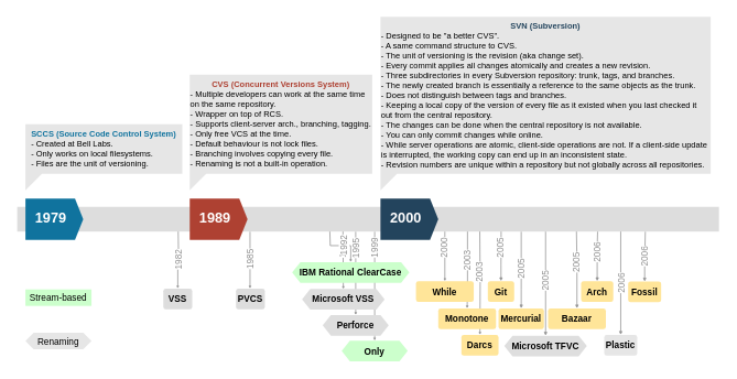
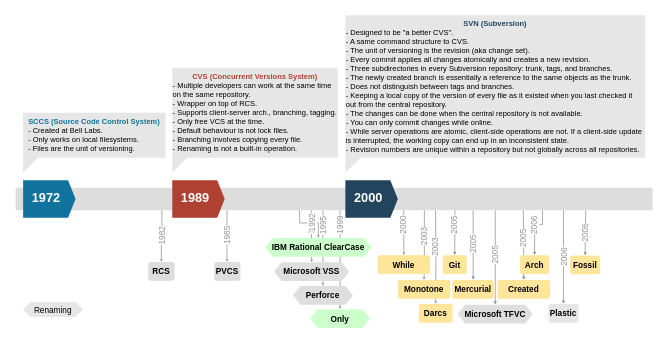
  <mxCell id="0" />
  <mxCell id="1" parent="0" />
  <mxCell id="2" value="&lt;font color=&quot;#919191&quot;&gt;1985&lt;/font&gt;" style="edgeStyle=orthogonalEdgeStyle;rounded=0;orthogonalLoop=1;jettySize=auto;html=1;fontColor=#000000;endArrow=none;endFill=0;startArrow=block;startFill=1;endSize=2;startSize=1;horizontal=0;strokeColor=#919191;" parent="1" source="3" edge="1"><mxGeometry relative="1" as="geometry"><mxPoint x="302" y="280" as="targetPoint" /></mxGeometry></mxCell>
  <mxCell id="3" value="&lt;font style=&quot;font-size: 11px;&quot;&gt;&lt;font style=&quot;font-size: 11px;&quot;&gt;&lt;b style=&quot;font-size: 11px;&quot;&gt;PVCS&lt;/b&gt;&lt;/font&gt;&lt;br style=&quot;font-size: 11px;&quot;&gt;&lt;/font&gt;" style="rounded=1;strokeColor=none;fillColor=#DDDDDD;align=center;arcSize=12;verticalAlign=top;whiteSpace=wrap;html=1;fontSize=11;fontColor=#000000;" parent="1" vertex="1"><mxGeometry x="285" y="349" width="35" height="25" as="geometry" /></mxCell>
  <mxCell id="4" value="1995" style="edgeStyle=orthogonalEdgeStyle;rounded=0;orthogonalLoop=1;jettySize=auto;html=1;fontColor=#919191;endArrow=none;endFill=0;exitX=0.5;exitY=0;exitDx=0;exitDy=0;startArrow=block;startFill=1;startSize=1;horizontal=0;strokeColor=#919191;" parent="1" source="25" edge="1"><mxGeometry x="0.604" relative="1" as="geometry"><mxPoint x="429" y="430" as="sourcePoint" /><mxPoint x="430" y="280" as="targetPoint" /><mxPoint as="offset" /></mxGeometry></mxCell>
  <mxCell id="5" value="2000" style="edgeStyle=orthogonalEdgeStyle;rounded=0;orthogonalLoop=1;jettySize=auto;html=1;fontColor=#919191;endArrow=block;endFill=1;entryX=0.5;entryY=0;entryDx=0;entryDy=0;endSize=1;horizontal=0;strokeColor=#919191;" parent="1" target="12" edge="1"><mxGeometry x="-0.311" relative="1" as="geometry"><mxPoint x="538" y="279" as="sourcePoint" /><mxPoint x="559" y="249.96" as="targetPoint" /><Array as="points"><mxPoint x="538" y="280" /><mxPoint x="538" y="280" /></Array><mxPoint as="offset" /></mxGeometry></mxCell>
  <mxCell id="6" value="1999" style="edgeStyle=orthogonalEdgeStyle;rounded=0;orthogonalLoop=1;jettySize=auto;html=1;fontColor=#919191;endArrow=block;endFill=1;entryX=0.5;entryY=0;entryDx=0;entryDy=0;endSize=1;horizontal=0;startArrow=none;strokeColor=#919191;" parent="1" target="13" edge="1"><mxGeometry x="-0.697" relative="1" as="geometry"><mxPoint x="453" y="280" as="sourcePoint" /><mxPoint x="561" y="239" as="targetPoint" /><Array as="points"><mxPoint x="453" y="280" /></Array><mxPoint as="offset" /></mxGeometry></mxCell>
  <mxCell id="7" value="2005" style="edgeStyle=orthogonalEdgeStyle;rounded=0;orthogonalLoop=1;jettySize=auto;html=1;fontColor=#919191;endArrow=none;endFill=0;exitX=0.5;exitY=0;exitDx=0;exitDy=0;startArrow=block;startFill=1;endSize=2;startSize=2;horizontal=0;strokeColor=#919191;" parent="1" source="24" edge="1"><mxGeometry relative="1" as="geometry"><mxPoint x="740" y="390.06" as="sourcePoint" /><mxPoint x="660" y="274" as="targetPoint" /><Array as="points"><mxPoint x="660" y="280" /><mxPoint x="660" y="280" /></Array></mxGeometry></mxCell>
  <mxCell id="8" value="2005" style="edgeStyle=orthogonalEdgeStyle;rounded=0;orthogonalLoop=1;jettySize=auto;html=1;fontColor=#919191;endArrow=none;endFill=0;exitX=0.5;exitY=0;exitDx=0;exitDy=0;startArrow=block;startFill=1;endSize=2;startSize=2;horizontal=0;strokeColor=#919191;" parent="1" source="23" target="39" edge="1"><mxGeometry relative="1" as="geometry"><mxPoint x="641" y="417" as="sourcePoint" /><mxPoint x="631" y="281" as="targetPoint" /><Array as="points"><mxPoint x="630" y="350" /><mxPoint x="631" y="350" /></Array></mxGeometry></mxCell>
  <mxCell id="9" value="2003" style="edgeStyle=orthogonalEdgeStyle;rounded=0;orthogonalLoop=1;jettySize=auto;html=1;fontColor=#919191;endArrow=block;endFill=1;exitX=0.596;exitY=1.032;exitDx=0;exitDy=0;entryX=0.5;entryY=0;entryDx=0;entryDy=0;endSize=1;horizontal=0;exitPerimeter=0;strokeColor=#919191;" parent="1" target="11" edge="1"><mxGeometry x="-0.217" relative="1" as="geometry"><mxPoint x="565.4" y="277.96" as="sourcePoint" /><mxPoint x="588" y="198.96" as="targetPoint" /><Array as="points"><mxPoint x="565" y="347" /><mxPoint x="565" y="347" /></Array><mxPoint as="offset" /></mxGeometry></mxCell>
  <mxCell id="10" value="2003" style="edgeStyle=orthogonalEdgeStyle;rounded=0;orthogonalLoop=1;jettySize=auto;html=1;fontColor=#919191;endArrow=block;endFill=1;exitX=0.617;exitY=1.032;exitDx=0;exitDy=0;exitPerimeter=0;endSize=1;horizontal=0;entryX=0.5;entryY=0;entryDx=0;entryDy=0;strokeColor=#919191;" parent="1" target="33" edge="1"><mxGeometry x="-0.198" relative="1" as="geometry"><mxPoint x="580.3" y="278.96" as="sourcePoint" /><mxPoint x="590" y="408" as="targetPoint" /><Array as="points" /><mxPoint as="offset" /></mxGeometry></mxCell>
  <mxCell id="11" value="&lt;font style=&quot;font-size: 11px;&quot;&gt;&lt;font style=&quot;font-size: 11px;&quot;&gt;&lt;b style=&quot;font-size: 11px;&quot;&gt;Monotone&lt;/b&gt;&lt;/font&gt;&lt;br style=&quot;font-size: 11px;&quot;&gt;&lt;/font&gt;" style="rounded=1;strokeColor=none;fillColor=#FFE599;align=center;arcSize=12;verticalAlign=top;whiteSpace=wrap;html=1;fontSize=11;fontColor=#000000;" parent="1" vertex="1"><mxGeometry x="530" y="373" width="70" height="25" as="geometry" /></mxCell>
  <mxCell id="12" value="&lt;font style=&quot;font-size: 11px;&quot;&gt;&lt;font style=&quot;font-size: 11px;&quot;&gt;&lt;b style=&quot;font-size: 11px;&quot;&gt;While&lt;/b&gt;&lt;/font&gt;&lt;br style=&quot;font-size: 11px;&quot;&gt;&lt;/font&gt;" style="rounded=1;strokeColor=none;fillColor=#FFE599;align=center;arcSize=12;verticalAlign=top;whiteSpace=wrap;html=1;fontSize=11;fontColor=#000000;gradientColor=none;" parent="1" vertex="1"><mxGeometry x="503" y="340" width="70" height="25" as="geometry" /></mxCell>
  <mxCell id="13" value="&lt;b style=&quot;color: rgb(0, 0, 0); font-family: helvetica; font-size: 11px; font-style: normal; letter-spacing: normal; text-align: center; text-indent: 0px; text-transform: none; word-spacing: 0px;&quot;&gt;Only&lt;/b&gt;" style="shape=hexagon;perimeter=hexagonPerimeter2;whiteSpace=wrap;html=1;fixedSize=1;strokeColor=none;fillColor=#CCFFCC;size=10;fontSize=11;" parent="1" vertex="1"><mxGeometry x="413" y="412" width="80" height="25" as="geometry" /></mxCell>
  <mxCell id="14" value="2006" style="edgeStyle=orthogonalEdgeStyle;rounded=0;orthogonalLoop=1;jettySize=auto;html=1;fontColor=#919191;endArrow=none;endFill=0;exitX=0.5;exitY=0;exitDx=0;exitDy=0;entryX=0.8;entryY=1.053;entryDx=0;entryDy=0;entryPerimeter=0;startArrow=block;startFill=1;endSize=2;startSize=2;horizontal=0;strokeColor=#919191;" parent="1" source="17" edge="1"><mxGeometry relative="1" as="geometry"><mxPoint x="780" y="426.06" as="sourcePoint" /><mxPoint x="751" y="279.59" as="targetPoint" /><Array as="points" /></mxGeometry></mxCell>
  <mxCell id="15" value="2006" style="edgeStyle=orthogonalEdgeStyle;rounded=0;orthogonalLoop=1;jettySize=auto;html=1;fontColor=#919191;endArrow=none;endFill=0;exitX=0.5;exitY=0;exitDx=0;exitDy=0;entryX=0.862;entryY=1.052;entryDx=0;entryDy=0;entryPerimeter=0;startArrow=block;startFill=1;endSize=2;startSize=2;horizontal=0;strokeColor=#919191;" parent="1" source="18" edge="1"><mxGeometry relative="1" as="geometry"><mxPoint x="763" y="456.5" as="sourcePoint" /><mxPoint x="780.8" y="280" as="targetPoint" /><Array as="points"><mxPoint x="780" y="318.44" /><mxPoint x="781" y="318.44" /></Array></mxGeometry></mxCell>
- <mxCell id="16" value="&lt;font style=&quot;font-size: 11px;&quot;&gt;&lt;font style=&quot;font-size: 11px;&quot;&gt;&lt;b style=&quot;font-size: 11px;&quot;&gt;Bazaar&lt;/b&gt;&lt;/font&gt;&lt;br style=&quot;font-size: 11px;&quot;&gt;&lt;/font&gt;" style="rounded=1;strokeColor=none;fillColor=#FFE599;align=center;arcSize=12;verticalAlign=top;whiteSpace=wrap;html=1;fontSize=11;fontColor=#000000;" parent="1" vertex="1"><mxGeometry x="663" y="373" width="70" height="25" as="geometry" /></mxCell>
+ <mxCell id="16" value="&lt;font style=&quot;font-size: 11px;&quot;&gt;&lt;font style=&quot;font-size: 11px;&quot;&gt;&lt;b style=&quot;font-size: 11px;&quot;&gt;Created&lt;/b&gt;&lt;/font&gt;&lt;br style=&quot;font-size: 11px;&quot;&gt;&lt;/font&gt;" style="rounded=1;strokeColor=none;fillColor=#FFE599;align=center;arcSize=12;verticalAlign=top;whiteSpace=wrap;html=1;fontSize=11;fontColor=#000000;" parent="1" vertex="1"><mxGeometry x="663" y="373" width="70" height="25" as="geometry" /></mxCell>
  <mxCell id="17" value="&lt;font style=&quot;font-size: 11px;&quot;&gt;&lt;font style=&quot;font-size: 11px;&quot;&gt;&lt;b style=&quot;font-size: 11px;&quot;&gt;Plastic&lt;/b&gt;&lt;/font&gt;&lt;br style=&quot;font-size: 11px;&quot;&gt;&lt;/font&gt;" style="rounded=1;strokeColor=none;fillColor=#e6e6e6;align=center;arcSize=12;verticalAlign=top;whiteSpace=wrap;html=1;fontSize=11;fontColor=#000000;" parent="1" vertex="1"><mxGeometry x="731" y="405" width="40" height="25" as="geometry" /></mxCell>
  <mxCell id="18" value="&lt;font style=&quot;font-size: 11px;&quot;&gt;&lt;font style=&quot;font-size: 11px;&quot;&gt;&lt;b style=&quot;font-size: 11px;&quot;&gt;Fossil&lt;/b&gt;&lt;/font&gt;&lt;br style=&quot;font-size: 11px;&quot;&gt;&lt;/font&gt;" style="rounded=1;strokeColor=none;fillColor=#FFE599;align=center;arcSize=12;verticalAlign=top;whiteSpace=wrap;html=1;fontSize=11;fontColor=#000000;" parent="1" vertex="1"><mxGeometry x="760" y="340.44" width="40" height="25" as="geometry" /></mxCell>
  <mxCell id="19" value="&lt;font color=&quot;#919191&quot;&gt;1982&lt;/font&gt;" style="edgeStyle=orthogonalEdgeStyle;rounded=0;orthogonalLoop=1;jettySize=auto;html=1;fontColor=#000000;endArrow=none;endFill=0;startArrow=block;startFill=1;endSize=2;startSize=1;horizontal=0;strokeColor=#919191;exitX=0.5;exitY=0;exitDx=0;exitDy=0;" parent="1" source="20" edge="1"><mxGeometry relative="1" as="geometry"><mxPoint x="215" y="278.25" as="targetPoint" /><mxPoint x="215" y="349" as="sourcePoint" /></mxGeometry></mxCell>
- <mxCell id="20" value="&lt;font style=&quot;font-size: 11px;&quot;&gt;&lt;font style=&quot;font-size: 11px;&quot;&gt;&lt;b style=&quot;font-size: 11px;&quot;&gt;VSS&lt;/b&gt;&lt;/font&gt;&lt;br style=&quot;font-size: 11px;&quot;&gt;&lt;/font&gt;" style="rounded=1;strokeColor=none;fillColor=#DDDDDD;align=center;arcSize=12;verticalAlign=top;whiteSpace=wrap;html=1;fontSize=11;fontColor=#000000;" parent="1" vertex="1"><mxGeometry x="197" y="349" width="35" height="25" as="geometry" /></mxCell>
+ <mxCell id="20" value="&lt;font style=&quot;font-size: 11px;&quot;&gt;&lt;font style=&quot;font-size: 11px;&quot;&gt;&lt;b style=&quot;font-size: 11px;&quot;&gt;RCS&lt;/b&gt;&lt;/font&gt;&lt;br style=&quot;font-size: 11px;&quot;&gt;&lt;/font&gt;" style="rounded=1;strokeColor=none;fillColor=#DDDDDD;align=center;arcSize=12;verticalAlign=top;whiteSpace=wrap;html=1;fontSize=11;fontColor=#000000;" parent="1" vertex="1"><mxGeometry x="197" y="349" width="35" height="25" as="geometry" /></mxCell>
  <mxCell id="21" value="2005" style="edgeStyle=orthogonalEdgeStyle;rounded=0;orthogonalLoop=1;jettySize=auto;html=1;fontColor=#919191;endArrow=none;endFill=0;exitX=0.5;exitY=0;exitDx=0;exitDy=0;startArrow=block;startFill=1;endSize=2;startSize=2;horizontal=0;entryX=0.918;entryY=0.996;entryDx=0;entryDy=0;entryPerimeter=0;strokeColor=#919191;" parent="1" source="16" edge="1"><mxGeometry relative="1" as="geometry"><mxPoint x="699" y="410.56" as="sourcePoint" /><mxPoint x="697.12" y="262.44" as="targetPoint" /><Array as="points" /></mxGeometry></mxCell>
  <mxCell id="22" value="&lt;b style=&quot;color: rgb(0, 0, 0); font-family: helvetica; font-size: 11px; font-style: normal; letter-spacing: normal; text-align: center; text-indent: 0px; text-transform: none; word-spacing: 0px;&quot;&gt;Microsoft VSS&lt;/b&gt;" style="shape=hexagon;perimeter=hexagonPerimeter2;whiteSpace=wrap;html=1;fixedSize=1;strokeColor=none;fillColor=#DEDEDE;size=10;fontSize=11;" parent="1" vertex="1"><mxGeometry x="365" y="349.5" width="100" height="25" as="geometry" /></mxCell>
  <mxCell id="23" value="&lt;font style=&quot;font-size: 11px;&quot;&gt;&lt;font style=&quot;font-size: 11px;&quot;&gt;&lt;b style=&quot;font-size: 11px;&quot;&gt;Mercurial&lt;/b&gt;&lt;/font&gt;&lt;br style=&quot;font-size: 11px;&quot;&gt;&lt;/font&gt;" style="rounded=1;strokeColor=none;fillColor=#FFE599;align=center;arcSize=12;verticalAlign=top;whiteSpace=wrap;html=1;fontSize=11;fontColor=#000000;" parent="1" vertex="1"><mxGeometry x="603" y="373" width="55" height="25" as="geometry" /></mxCell>
  <mxCell id="24" value="&lt;font face=&quot;helvetica&quot;&gt;&lt;b&gt;Microsoft TFVC&lt;/b&gt;&lt;/font&gt;" style="shape=hexagon;perimeter=hexagonPerimeter2;whiteSpace=wrap;html=1;fixedSize=1;strokeColor=none;fillColor=#DEDEDE;size=10;fontSize=11;" parent="1" vertex="1"><mxGeometry x="610" y="406" width="100" height="25" as="geometry" /></mxCell>
  <mxCell id="25" value="&lt;b style=&quot;color: rgb(0, 0, 0); font-family: helvetica; font-size: 11px; font-style: normal; letter-spacing: normal; text-align: center; text-indent: 0px; text-transform: none; word-spacing: 0px;&quot;&gt;Perforce&lt;/b&gt;" style="shape=hexagon;perimeter=hexagonPerimeter2;whiteSpace=wrap;html=1;fixedSize=1;strokeColor=none;fillColor=#DEDEDE;size=10;fontSize=11;" parent="1" vertex="1"><mxGeometry x="390" y="381" width="80" height="25" as="geometry" /></mxCell>
  <mxCell id="26" value="&lt;font style=&quot;font-size: 11px&quot;&gt;&lt;font style=&quot;font-size: 11px&quot;&gt;&lt;b style=&quot;font-size: 11px&quot;&gt;Git&lt;/b&gt;&lt;/font&gt;&lt;br style=&quot;font-size: 11px&quot;&gt;&lt;/font&gt;" style="rounded=1;strokeColor=none;fillColor=#FFE599;align=center;arcSize=12;verticalAlign=top;whiteSpace=wrap;html=1;fontSize=11;fontColor=#000000;" parent="1" vertex="1"><mxGeometry x="590" y="340" width="32" height="25" as="geometry" /></mxCell>
  <mxCell id="27" value="2005" style="edgeStyle=orthogonalEdgeStyle;rounded=0;orthogonalLoop=1;jettySize=auto;html=1;fontColor=#919191;endArrow=none;endFill=0;startArrow=block;startFill=1;endSize=2;startSize=2;horizontal=0;strokeColor=#919191;entryX=0.638;entryY=0.986;entryDx=0;entryDy=0;entryPerimeter=0;exitX=0.5;exitY=0;exitDx=0;exitDy=0;" parent="1" source="26" edge="1"><mxGeometry x="0.261" relative="1" as="geometry"><mxPoint x="700" y="290" as="sourcePoint" /><mxPoint x="606.2" y="276.58" as="targetPoint" /><Array as="points"><mxPoint x="606" y="320" /><mxPoint x="606" y="320" /></Array><mxPoint as="offset" /></mxGeometry></mxCell>
- <mxCell id="28" value="&lt;font style=&quot;font-size: 11px&quot;&gt;&lt;font style=&quot;font-size: 11px&quot;&gt;&lt;b style=&quot;font-size: 11px&quot;&gt;Arch&lt;/b&gt;&lt;/font&gt;&lt;br style=&quot;font-size: 11px&quot;&gt;&lt;/font&gt;" style="rounded=1;strokeColor=none;fillColor=#FFE599;align=center;arcSize=12;verticalAlign=top;whiteSpace=wrap;html=1;fontSize=11;fontColor=#000000;" parent="1" vertex="1"><mxGeometry x="703" y="340" width="39" height="25" as="geometry" /></mxCell>
+ <mxCell id="28" value="&lt;font style=&quot;font-size: 11px&quot;&gt;&lt;font style=&quot;font-size: 11px&quot;&gt;&lt;b style=&quot;font-size: 11px&quot;&gt;Arch&lt;/b&gt;&lt;/font&gt;&lt;br style=&quot;font-size: 11px&quot;&gt;&lt;/font&gt;" style="rounded=1;strokeColor=none;fillColor=#FFE599;align=center;arcSize=12;verticalAlign=top;whiteSpace=wrap;html=1;fontSize=11;fontColor=#000000;" parent="1" vertex="1"><mxGeometry x="693" y="340" width="39" height="25" as="geometry" /></mxCell>
  <mxCell id="29" value="2006" style="edgeStyle=orthogonalEdgeStyle;rounded=0;orthogonalLoop=1;jettySize=auto;html=1;fontColor=#919191;endArrow=none;endFill=0;exitX=0.5;exitY=0;exitDx=0;exitDy=0;startArrow=block;startFill=1;endSize=2;startSize=2;horizontal=0;strokeColor=#919191;" parent="1" source="28" edge="1"><mxGeometry relative="1" as="geometry"><mxPoint x="698.68" y="440.205" as="sourcePoint" /><mxPoint x="723" y="272" as="targetPoint" /><Array as="points"><mxPoint x="723" y="299" /><mxPoint x="723" y="299" /><mxPoint x="723" y="280" /></Array></mxGeometry></mxCell>
  <mxCell id="30" value="&lt;font style=&quot;font-size: 11px&quot;&gt;1994&lt;/font&gt;" style="endArrow=block;html=1;rounded=0;fontSize=10;fontColor=#919191;strokeColor=#919191;exitX=0.424;exitY=1.015;exitDx=0;exitDy=0;exitPerimeter=0;entryX=0.5;entryY=0;entryDx=0;entryDy=0;horizontal=0;endFill=1;startSize=3;endSize=1;" parent="1" target="22" edge="1"><mxGeometry x="-0.393" width="50" height="50" relative="1" as="geometry"><mxPoint x="414.6" y="278.45" as="sourcePoint" /><mxPoint x="463" y="308" as="targetPoint" /><mxPoint as="offset" /></mxGeometry></mxCell>
  <mxCell id="31" value="1992" style="edgeStyle=orthogonalEdgeStyle;rounded=0;orthogonalLoop=1;jettySize=auto;html=1;fontColor=#919191;endArrow=none;endFill=0;entryX=0.577;entryY=1.022;entryDx=0;entryDy=0;entryPerimeter=0;exitX=0.5;exitY=0;exitDx=0;exitDy=0;startArrow=block;startFill=1;startSize=1;horizontal=0;strokeColor=#919191;" parent="1" source="32" edge="1"><mxGeometry x="-0.089" relative="1" as="geometry"><mxPoint x="399" y="389" as="sourcePoint" /><mxPoint x="398.68" y="279.66" as="targetPoint" /><mxPoint as="offset" /></mxGeometry></mxCell>
  <mxCell id="32" value="&lt;b style=&quot;color: rgb(0, 0, 0); font-family: helvetica; font-size: 11px; font-style: normal; letter-spacing: normal; text-align: center; text-indent: 0px; text-transform: none; word-spacing: 0px;&quot;&gt;IBM Rational ClearCase&lt;/b&gt;" style="shape=hexagon;perimeter=hexagonPerimeter2;whiteSpace=wrap;html=1;fixedSize=1;strokeColor=none;fillColor=#CCFFCC;size=10;fontSize=11;gradientColor=none;" parent="1" vertex="1"><mxGeometry x="353" y="317" width="142" height="25" as="geometry" /></mxCell>
  <mxCell id="33" value="&lt;font style=&quot;font-size: 11px;&quot;&gt;&lt;font style=&quot;font-size: 11px;&quot;&gt;&lt;b style=&quot;font-size: 11px;&quot;&gt;Darcs&lt;/b&gt;&lt;/font&gt;&lt;br style=&quot;font-size: 11px;&quot;&gt;&lt;/font&gt;" style="rounded=1;strokeColor=none;fillColor=#FFE599;align=center;arcSize=12;verticalAlign=top;whiteSpace=wrap;html=1;fontSize=11;fontColor=#000000;" parent="1" vertex="1"><mxGeometry x="558" y="405" width="45" height="25" as="geometry" /></mxCell>
- <mxCell id="34" value="Stream-based" style="rounded=0;whiteSpace=wrap;html=1;fontSize=11;fontColor=#000000;fillColor=#CCFFCC;gradientColor=none;strokeColor=none;" parent="1" vertex="1"><mxGeometry x="30" y="350" width="80" height="20" as="geometry" /></mxCell>
  <mxCell id="35" value="Renaming" style="shape=hexagon;perimeter=hexagonPerimeter2;whiteSpace=wrap;html=1;fixedSize=1;fontSize=11;fontColor=#000000;fillColor=#E6E6E6;gradientColor=none;size=10;strokeColor=none;" parent="1" vertex="1"><mxGeometry x="30" y="402.5" width="80" height="20" as="geometry" /></mxCell>
  <mxCell id="36" value="&lt;font color=&quot;#10739E&quot; style=&quot;font-size: 10px&quot;&gt;&lt;b&gt;SCCS (Source Code Control System)&lt;/b&gt;&lt;/font&gt;&lt;br style=&quot;font-size: 10px&quot;&gt;&lt;div style=&quot;font-size: 10px ; text-align: left&quot;&gt;- Created at Bell Labs.&lt;/div&gt;&lt;span style=&quot;font-size: 10px&quot;&gt;&lt;div style=&quot;text-align: left&quot;&gt;- Only works on local filesystems.&lt;/div&gt;&lt;/span&gt;&lt;div style=&quot;font-size: 10px ; text-align: left&quot;&gt;- Files are the unit of versioning.&lt;/div&gt;" style="shape=callout;whiteSpace=wrap;html=1;perimeter=calloutPerimeter;fontSize=11;fontColor=#000000;fillColor=#E6E6E6;gradientColor=none;size=20;position=0;position2=0;strokeColor=none;" parent="1" vertex="1"><mxGeometry x="30" y="150" width="190" height="80" as="geometry" /></mxCell>
  <mxCell id="37" value="&lt;font color=&quot;#AE4132&quot; style=&quot;font-size: 10px&quot;&gt;&lt;b&gt;CVS (Concurrent Versions System)&lt;/b&gt;&lt;/font&gt;&lt;font style=&quot;font-size: 10px&quot;&gt;&lt;br&gt;&lt;div style=&quot;text-align: left&quot;&gt;- Multiple developers can work at the same time on the same repository.&lt;/div&gt;&lt;/font&gt;&lt;span style=&quot;font-size: 10px&quot;&gt;&lt;div style=&quot;text-align: left&quot;&gt;- Wrapper on top of RCS.&lt;/div&gt;&lt;/span&gt;&lt;span style=&quot;font-size: 10px&quot;&gt;&lt;div style=&quot;text-align: left&quot;&gt;- Supports client-server arch., branching, tagging.&lt;/div&gt;&lt;/span&gt;&lt;font style=&quot;font-size: 10px&quot;&gt;&lt;div style=&quot;text-align: left&quot;&gt;- Only free VCS at the time.&lt;/div&gt;&lt;div style=&quot;text-align: left&quot;&gt;- Default behaviour is not lock files.&lt;/div&gt;&lt;div style=&quot;text-align: left&quot;&gt;- Branching involves copying every file.&lt;/div&gt;&lt;div style=&quot;text-align: left&quot;&gt;- Renaming is not a built-in operation.&lt;/div&gt;&lt;/font&gt;" style="shape=callout;whiteSpace=wrap;html=1;perimeter=calloutPerimeter;fontSize=11;fontColor=#000000;fillColor=#E6E6E6;gradientColor=none;size=20;position=0;position2=0;strokeColor=none;" parent="1" vertex="1"><mxGeometry x="229" y="90" width="221" height="140" as="geometry" /></mxCell>
  <mxCell id="38" value="&lt;font style=&quot;font-size: 10px&quot;&gt;&lt;font color=&quot;#23445D&quot;&gt;&lt;b&gt;SVN (Subversion)&lt;/b&gt;&lt;/font&gt;&lt;br&gt;&lt;div style=&quot;text-align: left&quot;&gt;- Designed to be &quot;a better CVS&quot;.&lt;/div&gt;&lt;div style=&quot;text-align: left&quot;&gt;- A same command structure to CVS.&lt;/div&gt;&lt;div style=&quot;text-align: left&quot;&gt;- The unit&amp;nbsp;of versioning is the revision (aka change set).&lt;/div&gt;&lt;div style=&quot;text-align: left&quot;&gt;- Every&amp;nbsp;&lt;span&gt;commit applies all changes atomically and creates a new revision.&lt;/span&gt;&lt;/div&gt;&lt;div style=&quot;text-align: left&quot;&gt;- Three subdirectories in every&amp;nbsp;Subversion repository: trunk, tags, and branches.&lt;/div&gt;&lt;div&gt;&lt;div style=&quot;text-align: left&quot;&gt;- The newly created branch is essentially a reference to the same objects as the trunk.&lt;/div&gt;&lt;/div&gt;&lt;/font&gt;&lt;div style=&quot;font-size: 10px ; text-align: left&quot;&gt;- Does not distinguish between tags and branches.&lt;/div&gt;&lt;div style=&quot;font-size: 10px ; text-align: left&quot;&gt;- Keeping a local copy of the version of&amp;nbsp;&lt;span&gt;every ﬁle as it existed when you last checked it out from the central repository.&lt;/span&gt;&lt;/div&gt;&lt;div style=&quot;font-size: 10px ; text-align: left&quot;&gt;&lt;span&gt;- The changes can be done when the central repository is not available.&lt;/span&gt;&lt;br&gt;&lt;/div&gt;&lt;div style=&quot;font-size: 10px ; text-align: left&quot;&gt;-&amp;nbsp;You can only commit changes while online.&lt;/div&gt;&lt;div style=&quot;font-size: 10px&quot;&gt;&lt;div style=&quot;text-align: left&quot;&gt;- While server operations are atomic, client-side operations are not. If a client-side update is interrupted, the working copy can end up in an inconsistent&amp;nbsp;state.&lt;/div&gt;&lt;/div&gt;&lt;div style=&quot;font-size: 10px ; text-align: left&quot;&gt;-&amp;nbsp;&lt;span&gt;Revision numbers are unique within a repository but not globally across all repositories.&lt;/span&gt;&lt;/div&gt;" style="shape=callout;whiteSpace=wrap;html=1;perimeter=calloutPerimeter;fontSize=11;fontColor=#000000;fillColor=#E6E6E6;gradientColor=none;size=20;position=0;position2=0;strokeColor=none;" parent="1" vertex="1"><mxGeometry x="460" y="20" width="400" height="210" as="geometry" /></mxCell>
  <mxCell id="39" value="" style="fillColor=#dddddd;rounded=0;strokeColor=none;" parent="1" vertex="1"><mxGeometry y="250" width="850" height="30" as="geometry" x="20" /></mxCell>
- <mxCell id="40" value="1979" style="shape=mxgraph.infographic.ribbonSimple;notch1=0;notch2=10;notch=0;html=1;fillColor=#10739E;strokeColor=none;shadow=0;fontSize=17;fontColor=#FFFFFF;align=left;spacingLeft=10;fontStyle=1;" parent="1" vertex="1"><mxGeometry x="30" y="240" width="70" height="50" as="geometry" /></mxCell>
+ <mxCell id="40" value="1972" style="shape=mxgraph.infographic.ribbonSimple;notch1=0;notch2=10;notch=0;html=1;fillColor=#10739E;strokeColor=none;shadow=0;fontSize=17;fontColor=#FFFFFF;align=left;spacingLeft=10;fontStyle=1;" parent="1" vertex="1"><mxGeometry x="30" y="240" width="70" height="50" as="geometry" /></mxCell>
  <mxCell id="41" value="1989" style="shape=mxgraph.infographic.ribbonSimple;notch1=0;notch2=10;notch=0;html=1;fillColor=#AE4132;strokeColor=none;shadow=0;fontSize=17;fontColor=#FFFFFF;align=left;spacingLeft=10;fontStyle=1;" parent="1" vertex="1"><mxGeometry x="229" y="240" width="70" height="50" as="geometry" /></mxCell>
  <mxCell id="42" value="2000" style="shape=mxgraph.infographic.ribbonSimple;notch1=0;notch2=10;notch=0;html=1;fillColor=#23445D;strokeColor=none;shadow=0;fontSize=17;fontColor=#FFFFFF;align=left;spacingLeft=10;fontStyle=1;" parent="1" vertex="1"><mxGeometry x="460" y="240" width="70" height="50" as="geometry" /></mxCell>
